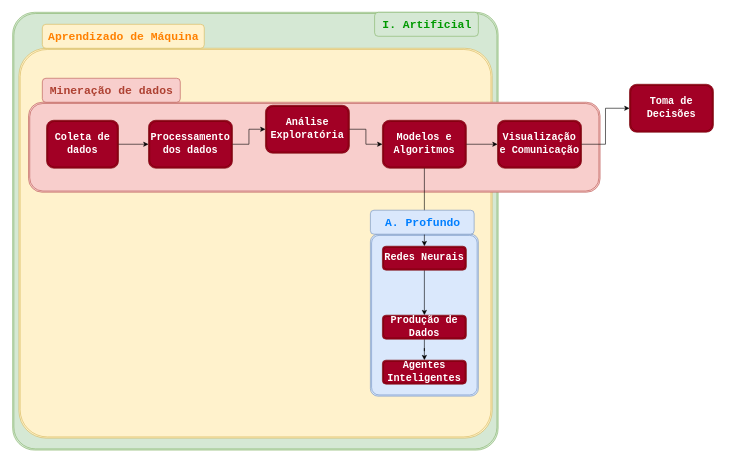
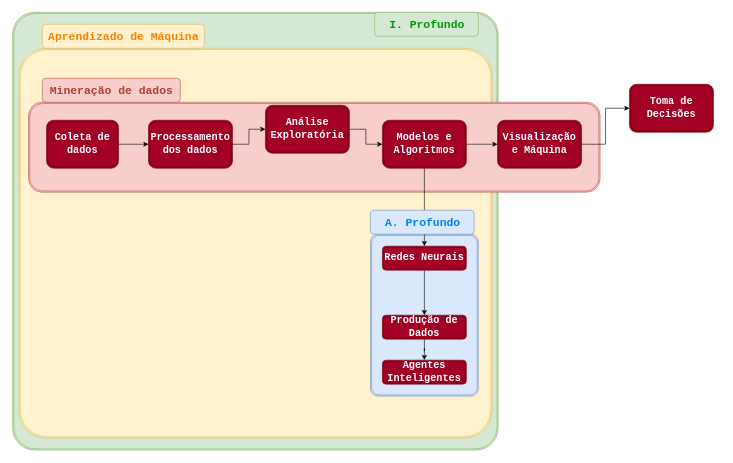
  <mxCell id="0" />
  <mxCell id="1" parent="0" />
  <mxCell id="2" value="" style="shape=ext;double=1;rounded=1;whiteSpace=wrap;html=1;shadow=0;fillStyle=auto;fontFamily=Courier New;fontSize=19;strokeColor=#82b366;fillColor=#d5e8d4;arcSize=5;" vertex="1" parent="1"><mxGeometry x="20.5" y="20" width="809.5" height="730" as="geometry" /></mxCell>
  <mxCell id="3" value="" style="shape=ext;double=1;rounded=1;whiteSpace=wrap;html=1;shadow=0;fillStyle=auto;fontFamily=Courier New;fontSize=19;strokeColor=#d6b656;fillColor=#fff2cc;arcSize=7;" vertex="1" parent="1"><mxGeometry x="31" y="80" width="789" height="650" as="geometry" /></mxCell>
  <mxCell id="4" value="&lt;font style=&quot;font-size: 19px&quot; color=&quot;#FF8000&quot;&gt;Aprendizado de Máquina&lt;br&gt;&lt;/font&gt;" style="text;strokeColor=#d6b656;fillColor=#fff2cc;html=1;fontSize=24;fontStyle=1;verticalAlign=middle;align=center;rounded=1;shadow=0;fillStyle=auto;fontFamily=Courier New;" vertex="1" parent="1"><mxGeometry x="70" y="40" width="270" height="40" as="geometry" /></mxCell>
  <mxCell id="5" value="" style="group" vertex="1" connectable="0" parent="1"><mxGeometry x="47" y="130" width="1153" height="620" as="geometry" /></mxCell>
  <mxCell id="6" value="" style="shape=ext;double=1;rounded=1;whiteSpace=wrap;html=1;shadow=0;fillStyle=auto;fillColor=#f8cecc;strokeColor=#b85450;" vertex="1" parent="5"><mxGeometry y="40" width="953" height="150" as="geometry" /></mxCell>
  <mxCell id="7" value="&lt;font style=&quot;font-size: 17px&quot; face=&quot;Courier New&quot;&gt;&lt;b&gt;Coleta de dados&lt;br&gt;&lt;/b&gt;&lt;/font&gt;" style="shape=ext;double=1;rounded=1;whiteSpace=wrap;html=1;shadow=0;fillStyle=auto;fillColor=#a20025;strokeColor=#6F0000;fontColor=#ffffff;" vertex="1" parent="5"><mxGeometry x="30" y="70" width="120" height="80" as="geometry" /></mxCell>
  <mxCell id="8" value="&lt;font style=&quot;font-size: 17px&quot; face=&quot;Courier New&quot;&gt;&lt;b&gt;Processamento dos dados&lt;br&gt;&lt;/b&gt;&lt;/font&gt;" style="shape=ext;double=1;rounded=1;whiteSpace=wrap;html=1;shadow=0;fillStyle=auto;fillColor=#a20025;strokeColor=#6F0000;fontColor=#ffffff;" vertex="1" parent="5"><mxGeometry x="200" y="70" width="140" height="80" as="geometry" /></mxCell>
  <mxCell id="9" value="" style="edgeStyle=orthogonalEdgeStyle;rounded=0;orthogonalLoop=1;jettySize=auto;html=1;fontFamily=Courier New;fontSize=17;" edge="1" parent="5" source="7" target="8"><mxGeometry relative="1" as="geometry" /></mxCell>
  <mxCell id="10" value="&lt;font style=&quot;font-size: 17px&quot; face=&quot;Courier New&quot;&gt;&lt;b&gt;Análise Exploratória&lt;br&gt;&lt;/b&gt;&lt;/font&gt;" style="shape=ext;double=1;rounded=1;whiteSpace=wrap;html=1;shadow=0;fillStyle=auto;fillColor=#a20025;strokeColor=#6F0000;fontColor=#ffffff;" vertex="1" parent="5"><mxGeometry x="395" y="45" width="140" height="80" as="geometry" /></mxCell>
  <mxCell id="11" value="" style="edgeStyle=orthogonalEdgeStyle;rounded=0;orthogonalLoop=1;jettySize=auto;html=1;fontFamily=Courier New;fontSize=17;" edge="1" parent="5" source="8" target="10"><mxGeometry relative="1" as="geometry" /></mxCell>
- <mxCell id="12" value="&lt;font style=&quot;font-size: 17px&quot; face=&quot;Courier New&quot;&gt;&lt;b&gt;Visualização e Comunicação&lt;br&gt;&lt;/b&gt;&lt;/font&gt;" style="shape=ext;double=1;rounded=1;whiteSpace=wrap;html=1;shadow=0;fillStyle=auto;fillColor=#a20025;strokeColor=#6F0000;fontColor=#ffffff;" vertex="1" parent="5"><mxGeometry x="782" y="70" width="140" height="80" as="geometry" /></mxCell>
+ <mxCell id="12" value="&lt;font style=&quot;font-size: 17px&quot; face=&quot;Courier New&quot;&gt;&lt;b&gt;Visualização e Máquina&lt;br&gt;&lt;/b&gt;&lt;/font&gt;" style="shape=ext;double=1;rounded=1;whiteSpace=wrap;html=1;shadow=0;fillStyle=auto;fillColor=#a20025;strokeColor=#6F0000;fontColor=#ffffff;" vertex="1" parent="5"><mxGeometry x="782" y="70" width="140" height="80" as="geometry" /></mxCell>
  <mxCell id="13" value="&lt;font style=&quot;font-size: 17px&quot; face=&quot;Courier New&quot;&gt;&lt;b&gt;Toma de Decisões&lt;br&gt;&lt;/b&gt;&lt;/font&gt;" style="shape=ext;double=1;rounded=1;whiteSpace=wrap;html=1;shadow=0;fillStyle=auto;fillColor=#a20025;strokeColor=#6F0000;fontColor=#ffffff;" vertex="1" parent="5"><mxGeometry x="1002" y="10" width="140" height="80" as="geometry" /></mxCell>
  <mxCell id="14" value="" style="edgeStyle=orthogonalEdgeStyle;rounded=0;orthogonalLoop=1;jettySize=auto;html=1;fontFamily=Courier New;fontSize=17;" edge="1" parent="5" source="12" target="13"><mxGeometry relative="1" as="geometry" /></mxCell>
  <mxCell id="15" value="&lt;font style=&quot;font-size: 19px&quot; color=&quot;#AE4132&quot;&gt;Mineração de dados&lt;/font&gt;" style="text;strokeColor=#b85450;fillColor=#f8cecc;html=1;fontSize=24;fontStyle=1;verticalAlign=middle;align=center;rounded=1;shadow=0;fillStyle=auto;fontFamily=Courier New;" vertex="1" parent="5"><mxGeometry x="23" width="230" height="40" as="geometry" /></mxCell>
  <mxCell id="16" value="&lt;font style=&quot;font-size: 17px&quot; face=&quot;Courier New&quot;&gt;&lt;b&gt;Modelos e Algoritmos&lt;br&gt;&lt;/b&gt;&lt;/font&gt;" style="shape=ext;double=1;rounded=1;whiteSpace=wrap;html=1;shadow=0;fillStyle=auto;fillColor=#a20025;strokeColor=#6F0000;fontColor=#ffffff;" vertex="1" parent="5"><mxGeometry x="590" y="70" width="140" height="80" as="geometry" /></mxCell>
  <mxCell id="17" value="" style="edgeStyle=orthogonalEdgeStyle;rounded=0;orthogonalLoop=1;jettySize=auto;html=1;fontFamily=Courier New;fontSize=17;" edge="1" parent="5" source="10" target="16"><mxGeometry relative="1" as="geometry" /></mxCell>
  <mxCell id="18" value="" style="edgeStyle=orthogonalEdgeStyle;rounded=0;orthogonalLoop=1;jettySize=auto;html=1;fontFamily=Courier New;fontSize=17;" edge="1" parent="5" source="16" target="12"><mxGeometry relative="1" as="geometry" /></mxCell>
  <mxCell id="19" value="" style="shape=ext;double=1;rounded=1;whiteSpace=wrap;html=1;shadow=0;fillStyle=auto;fontFamily=Courier New;fontSize=19;fillColor=#dae8fc;arcSize=7;strokeColor=#6c8ebf;" vertex="1" parent="5"><mxGeometry x="570" y="260" width="180" height="270" as="geometry" /></mxCell>
  <mxCell id="20" value="" style="edgeStyle=orthogonalEdgeStyle;rounded=0;orthogonalLoop=1;jettySize=auto;html=1;fontFamily=Courier New;fontSize=19;fontColor=#AE4132;" edge="1" parent="1" source="21" target="23"><mxGeometry relative="1" as="geometry" /></mxCell>
  <mxCell id="21" value="&lt;font style=&quot;font-size: 17px&quot; face=&quot;Courier New&quot;&gt;&lt;b&gt;Redes Neurais&lt;br&gt;&lt;/b&gt;&lt;/font&gt;" style="shape=ext;double=1;rounded=1;whiteSpace=wrap;html=1;shadow=0;fillStyle=auto;fillColor=#a20025;strokeColor=#6F0000;fontColor=#ffffff;" vertex="1" parent="1"><mxGeometry x="637" y="410" width="140" height="40" as="geometry" /></mxCell>
  <mxCell id="22" value="" style="edgeStyle=orthogonalEdgeStyle;rounded=0;orthogonalLoop=1;jettySize=auto;html=1;fontFamily=Courier New;fontSize=19;fontColor=#AE4132;" edge="1" parent="1" source="23" target="24"><mxGeometry relative="1" as="geometry" /></mxCell>
  <mxCell id="23" value="&lt;font style=&quot;font-size: 17px&quot; face=&quot;Courier New&quot;&gt;&lt;b&gt;Produção de Dados&lt;br&gt;&lt;/b&gt;&lt;/font&gt;" style="shape=ext;double=1;rounded=1;whiteSpace=wrap;html=1;shadow=0;fillStyle=auto;fillColor=#a20025;strokeColor=#6F0000;fontColor=#ffffff;" vertex="1" parent="1"><mxGeometry x="637" y="525" width="140" height="40" as="geometry" /></mxCell>
  <mxCell id="24" value="&lt;font style=&quot;font-size: 17px&quot; face=&quot;Courier New&quot;&gt;&lt;b&gt;Agentes Inteligentes&lt;br&gt;&lt;/b&gt;&lt;/font&gt;" style="shape=ext;double=1;rounded=1;whiteSpace=wrap;html=1;shadow=0;fillStyle=auto;fillColor=#a20025;strokeColor=#6F0000;fontColor=#ffffff;" vertex="1" parent="1"><mxGeometry x="637" y="600" width="140" height="40" as="geometry" /></mxCell>
  <mxCell id="25" value="" style="edgeStyle=orthogonalEdgeStyle;rounded=0;orthogonalLoop=1;jettySize=auto;html=1;fontFamily=Courier New;fontSize=19;fontColor=#AE4132;" edge="1" parent="1" source="16" target="21"><mxGeometry relative="1" as="geometry" /></mxCell>
  <mxCell id="26" value="&lt;font style=&quot;font-size: 19px&quot; color=&quot;#007FFF&quot;&gt;A. Profundo&lt;br&gt;&lt;/font&gt;" style="text;strokeColor=#6c8ebf;fillColor=#dae8fc;html=1;fontSize=24;fontStyle=1;verticalAlign=middle;align=center;rounded=1;shadow=0;fillStyle=auto;fontFamily=Courier New;" vertex="1" parent="1"><mxGeometry x="617" y="350" width="173" height="40" as="geometry" /></mxCell>
- <mxCell id="27" value="&lt;font style=&quot;font-size: 19px&quot; color=&quot;#009900&quot;&gt;I. Artificial&lt;br&gt;&lt;/font&gt;" style="text;strokeColor=#82b366;fillColor=#d5e8d4;html=1;fontSize=24;fontStyle=1;verticalAlign=middle;align=center;rounded=1;shadow=0;fillStyle=auto;fontFamily=Courier New;" vertex="1" parent="1"><mxGeometry x="624" y="20" width="173" height="40" as="geometry" /></mxCell>
+ <mxCell id="27" value="&lt;font style=&quot;font-size: 19px&quot; color=&quot;#009900&quot;&gt;I. Profundo&lt;br&gt;&lt;/font&gt;" style="text;strokeColor=#82b366;fillColor=#d5e8d4;html=1;fontSize=24;fontStyle=1;verticalAlign=middle;align=center;rounded=1;shadow=0;fillStyle=auto;fontFamily=Courier New;" vertex="1" parent="1"><mxGeometry x="624" y="20" width="173" height="40" as="geometry" /></mxCell>
